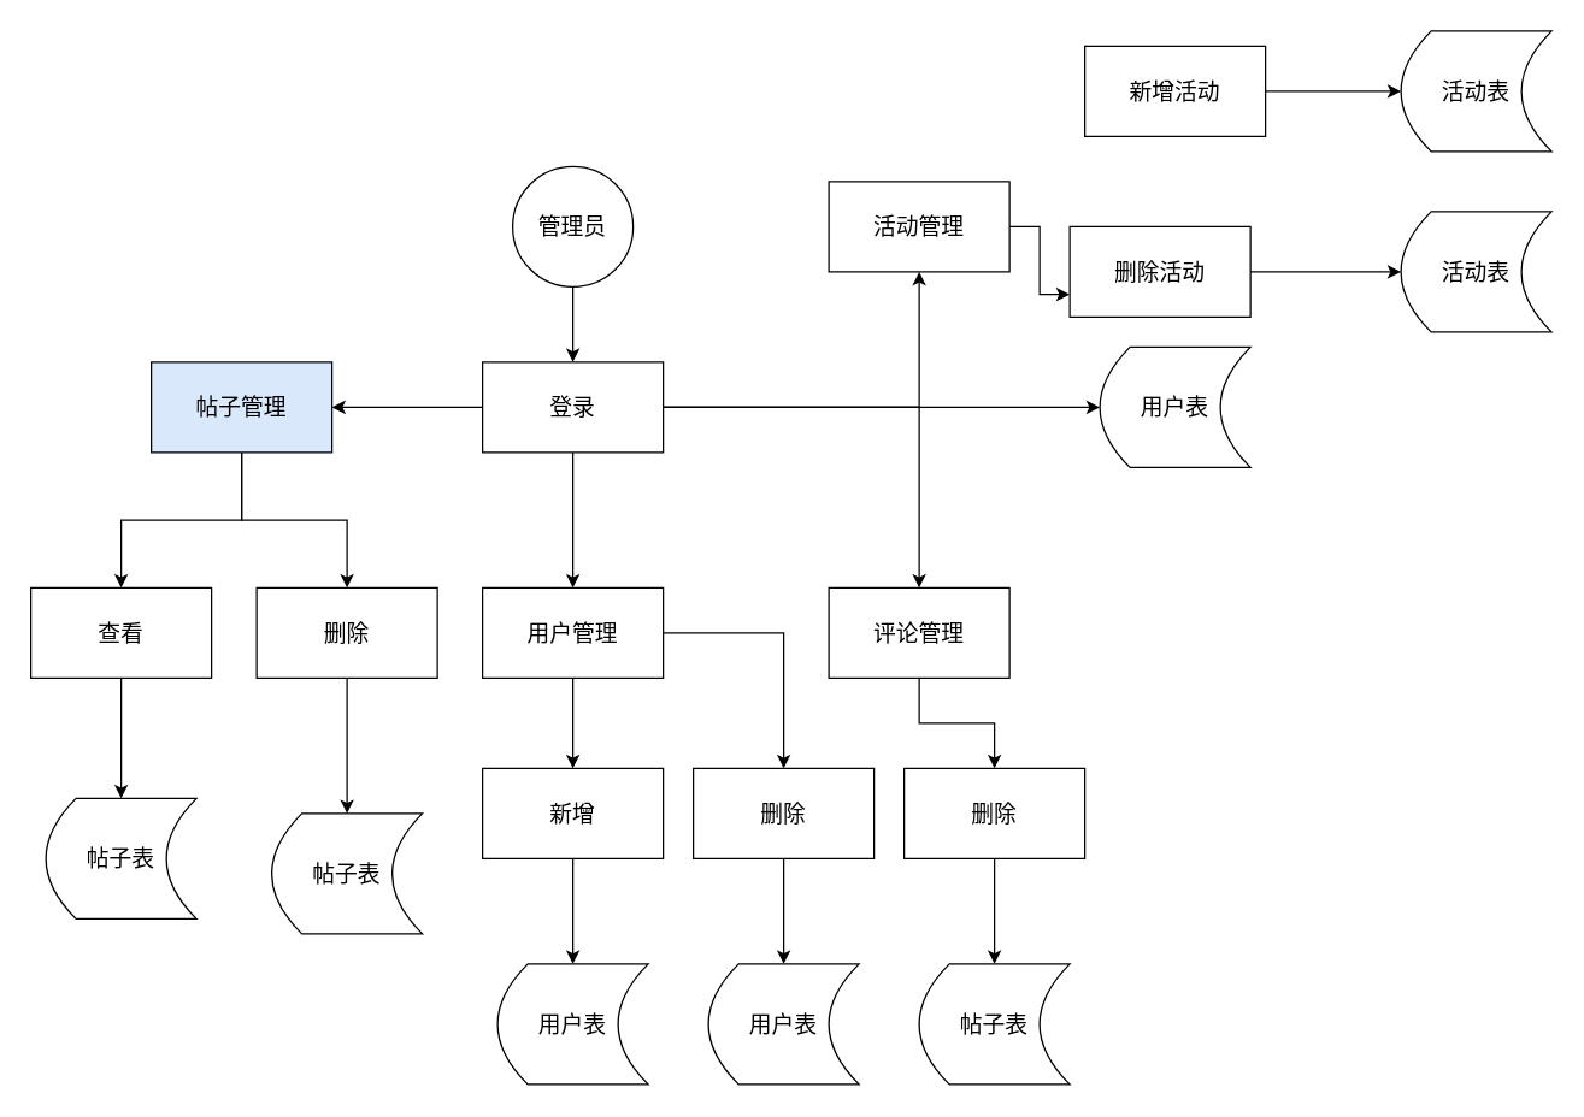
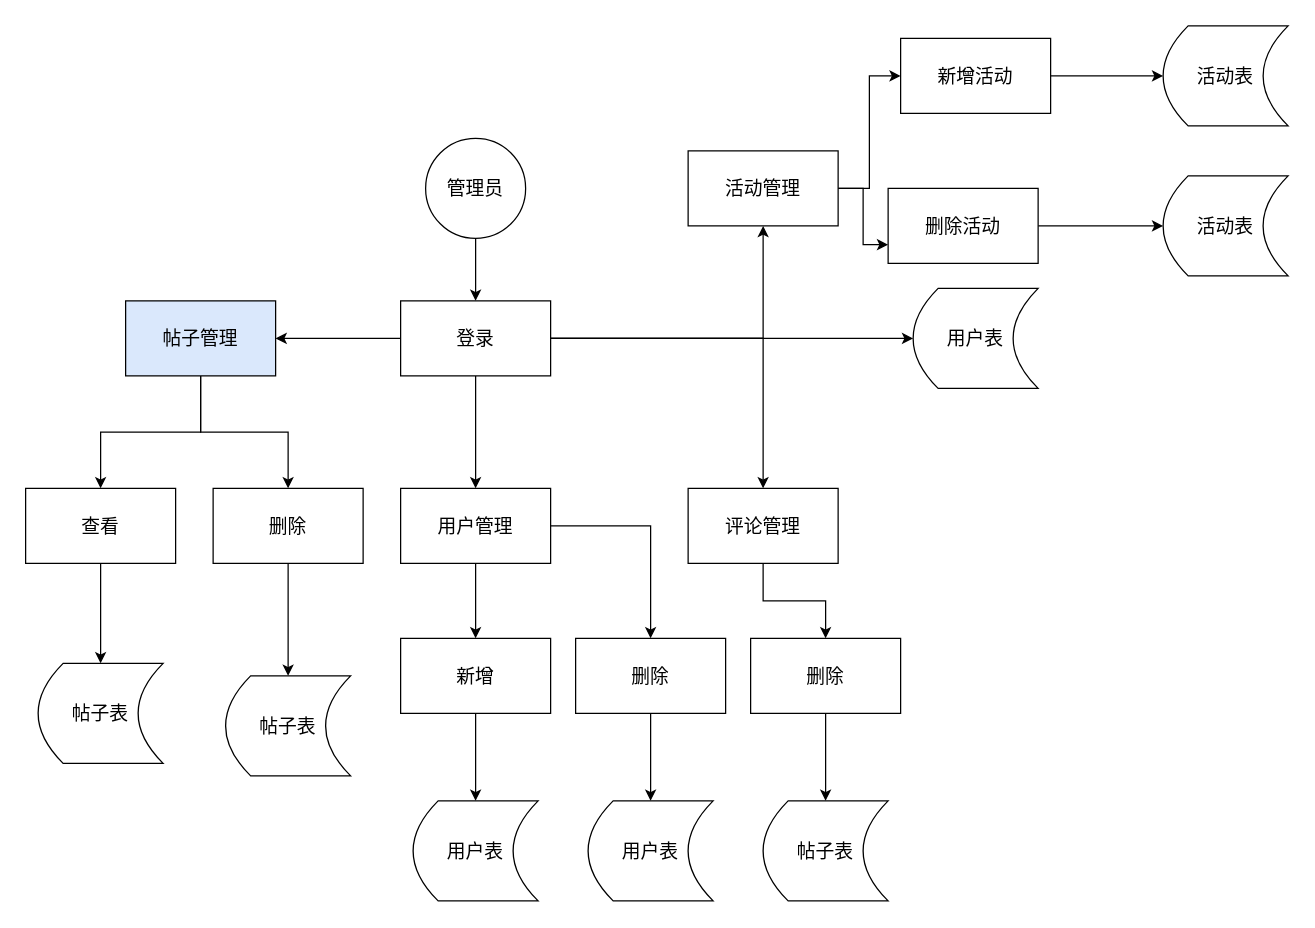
  <mxCell id="0" />
  <mxCell id="1" parent="0" />
  <mxCell id="2" style="edgeStyle=orthogonalEdgeStyle;rounded=0;orthogonalLoop=1;jettySize=auto;html=1;exitX=0.5;exitY=1;exitDx=0;exitDy=0;fontSize=15;" edge="1" parent="1" source="3" target="9"><mxGeometry relative="1" as="geometry" /></mxCell>
  <mxCell id="3" value="管理员" style="ellipse;whiteSpace=wrap;html=1;aspect=fixed;fontSize=15;" vertex="1" parent="1"><mxGeometry x="340" y="110" width="80" height="80" as="geometry" /></mxCell>
  <mxCell id="4" style="edgeStyle=orthogonalEdgeStyle;rounded=0;orthogonalLoop=1;jettySize=auto;html=1;exitX=0.5;exitY=1;exitDx=0;exitDy=0;fontSize=15;" edge="1" parent="1" source="9" target="13"><mxGeometry relative="1" as="geometry"><mxPoint x="380" y="350" as="targetPoint" /></mxGeometry></mxCell>
  <mxCell id="5" style="edgeStyle=orthogonalEdgeStyle;rounded=0;orthogonalLoop=1;jettySize=auto;html=1;exitX=1;exitY=0.5;exitDx=0;exitDy=0;fontSize=15;" edge="1" parent="1" source="9" target="10"><mxGeometry relative="1" as="geometry" /></mxCell>
  <mxCell id="6" style="edgeStyle=orthogonalEdgeStyle;rounded=0;orthogonalLoop=1;jettySize=auto;html=1;exitX=0;exitY=0.5;exitDx=0;exitDy=0;entryX=1;entryY=0.5;entryDx=0;entryDy=0;fontSize=15;" edge="1" parent="1" source="9" target="16"><mxGeometry relative="1" as="geometry"><mxPoint x="240" y="270" as="targetPoint" /></mxGeometry></mxCell>
  <mxCell id="7" style="edgeStyle=orthogonalEdgeStyle;rounded=0;orthogonalLoop=1;jettySize=auto;html=1;exitX=1;exitY=0.5;exitDx=0;exitDy=0;entryX=0.5;entryY=0;entryDx=0;entryDy=0;fontSize=15;" edge="1" parent="1" source="9" target="18"><mxGeometry relative="1" as="geometry"><mxPoint x="540" y="390" as="targetPoint" /><Array as="points"><mxPoint x="610" y="270" /></Array></mxGeometry></mxCell>
  <mxCell id="8" style="edgeStyle=orthogonalEdgeStyle;rounded=0;orthogonalLoop=1;jettySize=auto;html=1;exitX=1;exitY=0.5;exitDx=0;exitDy=0;entryX=0.5;entryY=1;entryDx=0;entryDy=0;fontSize=15;" edge="1" parent="1" source="9" target="36"><mxGeometry relative="1" as="geometry" /></mxCell>
  <mxCell id="9" value="登录" style="rounded=0;whiteSpace=wrap;html=1;fontSize=15;" vertex="1" parent="1"><mxGeometry x="320" y="240" width="120" height="60" as="geometry" /></mxCell>
  <mxCell id="10" value="用户表" style="shape=dataStorage;whiteSpace=wrap;html=1;fixedSize=1;fontSize=15;" vertex="1" parent="1"><mxGeometry x="730" y="230" width="100" height="80" as="geometry" /></mxCell>
  <mxCell id="11" style="edgeStyle=orthogonalEdgeStyle;rounded=0;orthogonalLoop=1;jettySize=auto;html=1;exitX=0.5;exitY=1;exitDx=0;exitDy=0;entryX=0.5;entryY=0;entryDx=0;entryDy=0;fontSize=15;" edge="1" parent="1" source="13" target="26"><mxGeometry relative="1" as="geometry" /></mxCell>
  <mxCell id="12" style="edgeStyle=orthogonalEdgeStyle;rounded=0;orthogonalLoop=1;jettySize=auto;html=1;exitX=1;exitY=0.5;exitDx=0;exitDy=0;entryX=0.5;entryY=0;entryDx=0;entryDy=0;fontSize=15;" edge="1" parent="1" source="13" target="28"><mxGeometry relative="1" as="geometry" /></mxCell>
  <mxCell id="13" value="用户管理" style="rounded=0;whiteSpace=wrap;html=1;fontSize=15;" vertex="1" parent="1"><mxGeometry x="320" y="390" width="120" height="60" as="geometry" /></mxCell>
  <mxCell id="14" style="edgeStyle=orthogonalEdgeStyle;rounded=0;orthogonalLoop=1;jettySize=auto;html=1;exitX=0.5;exitY=1;exitDx=0;exitDy=0;entryX=0.5;entryY=0;entryDx=0;entryDy=0;fontSize=15;" edge="1" parent="1" source="16" target="20"><mxGeometry relative="1" as="geometry"><mxPoint x="180" y="370" as="targetPoint" /></mxGeometry></mxCell>
  <mxCell id="15" style="edgeStyle=orthogonalEdgeStyle;rounded=0;orthogonalLoop=1;jettySize=auto;html=1;exitX=0.5;exitY=1;exitDx=0;exitDy=0;entryX=0.5;entryY=0;entryDx=0;entryDy=0;fontSize=15;" edge="1" parent="1" source="16" target="22"><mxGeometry relative="1" as="geometry" /></mxCell>
  <mxCell id="16" value="帖子管理" style="rounded=0;whiteSpace=wrap;html=1;fontSize=15;fillColor=#dae8fc;" vertex="1" parent="1"><mxGeometry x="100" y="240" width="120" height="60" as="geometry" /></mxCell>
  <mxCell id="17" style="edgeStyle=orthogonalEdgeStyle;rounded=0;orthogonalLoop=1;jettySize=auto;html=1;exitX=0.5;exitY=1;exitDx=0;exitDy=0;entryX=0.5;entryY=0;entryDx=0;entryDy=0;fontSize=15;" edge="1" parent="1" source="18" target="32"><mxGeometry relative="1" as="geometry"><mxPoint x="660" y="500" as="targetPoint" /></mxGeometry></mxCell>
  <mxCell id="18" value="评论管理" style="rounded=0;whiteSpace=wrap;html=1;fontSize=15;" vertex="1" parent="1"><mxGeometry x="550" y="390" width="120" height="60" as="geometry" /></mxCell>
  <mxCell id="19" style="edgeStyle=orthogonalEdgeStyle;rounded=0;orthogonalLoop=1;jettySize=auto;html=1;exitX=0.5;exitY=1;exitDx=0;exitDy=0;fontSize=15;" edge="1" parent="1" source="20" target="23"><mxGeometry relative="1" as="geometry" /></mxCell>
  <mxCell id="20" value="查看" style="rounded=0;whiteSpace=wrap;html=1;fontSize=15;" vertex="1" parent="1"><mxGeometry x="20" y="390" width="120" height="60" as="geometry" /></mxCell>
  <mxCell id="21" style="edgeStyle=orthogonalEdgeStyle;rounded=0;orthogonalLoop=1;jettySize=auto;html=1;exitX=0.5;exitY=1;exitDx=0;exitDy=0;fontSize=15;" edge="1" parent="1" source="22" target="24"><mxGeometry relative="1" as="geometry" /></mxCell>
  <mxCell id="22" value="删除" style="rounded=0;whiteSpace=wrap;html=1;fontSize=15;" vertex="1" parent="1"><mxGeometry x="170" y="390" width="120" height="60" as="geometry" /></mxCell>
  <mxCell id="23" value="帖子表" style="shape=dataStorage;whiteSpace=wrap;html=1;fixedSize=1;fontSize=15;" vertex="1" parent="1"><mxGeometry x="30" y="530" width="100" height="80" as="geometry" /></mxCell>
  <mxCell id="24" value="帖子表" style="shape=dataStorage;whiteSpace=wrap;html=1;fixedSize=1;fontSize=15;" vertex="1" parent="1"><mxGeometry x="180" y="540" width="100" height="80" as="geometry" /></mxCell>
  <mxCell id="25" style="edgeStyle=orthogonalEdgeStyle;rounded=0;orthogonalLoop=1;jettySize=auto;html=1;exitX=0.5;exitY=1;exitDx=0;exitDy=0;fontSize=15;" edge="1" parent="1" source="26" target="29"><mxGeometry relative="1" as="geometry" /></mxCell>
  <mxCell id="26" value="新增" style="rounded=0;whiteSpace=wrap;html=1;fontSize=15;" vertex="1" parent="1"><mxGeometry x="320" y="510" width="120" height="60" as="geometry" /></mxCell>
  <mxCell id="27" style="edgeStyle=orthogonalEdgeStyle;rounded=0;orthogonalLoop=1;jettySize=auto;html=1;exitX=0.5;exitY=1;exitDx=0;exitDy=0;fontSize=15;" edge="1" parent="1" source="28" target="30"><mxGeometry relative="1" as="geometry" /></mxCell>
  <mxCell id="28" value="删除" style="rounded=0;whiteSpace=wrap;html=1;fontSize=15;" vertex="1" parent="1"><mxGeometry x="460" y="510" width="120" height="60" as="geometry" /></mxCell>
  <mxCell id="29" value="用户表" style="shape=dataStorage;whiteSpace=wrap;html=1;fixedSize=1;fontSize=15;" vertex="1" parent="1"><mxGeometry x="330" y="640" width="100" height="80" as="geometry" /></mxCell>
  <mxCell id="30" value="用户表" style="shape=dataStorage;whiteSpace=wrap;html=1;fixedSize=1;fontSize=15;" vertex="1" parent="1"><mxGeometry x="470" y="640" width="100" height="80" as="geometry" /></mxCell>
  <mxCell id="31" style="edgeStyle=orthogonalEdgeStyle;rounded=0;orthogonalLoop=1;jettySize=auto;html=1;exitX=0.5;exitY=1;exitDx=0;exitDy=0;entryX=0.5;entryY=0;entryDx=0;entryDy=0;fontSize=15;" edge="1" parent="1" source="32" target="33"><mxGeometry relative="1" as="geometry"><mxPoint x="660" y="640" as="targetPoint" /></mxGeometry></mxCell>
  <mxCell id="32" value="删除" style="rounded=0;whiteSpace=wrap;html=1;fontSize=15;" vertex="1" parent="1"><mxGeometry x="600" y="510" width="120" height="60" as="geometry" /></mxCell>
  <mxCell id="33" value="帖子表" style="shape=dataStorage;whiteSpace=wrap;html=1;fixedSize=1;fontSize=15;" vertex="1" parent="1"><mxGeometry x="610" y="640" width="100" height="80" as="geometry" /></mxCell>
+ <mxCell id="34" style="edgeStyle=orthogonalEdgeStyle;rounded=0;orthogonalLoop=1;jettySize=auto;html=1;exitX=1;exitY=0.5;exitDx=0;exitDy=0;entryX=0;entryY=0.5;entryDx=0;entryDy=0;fontSize=15;" edge="1" parent="1" source="36" target="40"><mxGeometry relative="1" as="geometry" /></mxCell>
  <mxCell id="35" style="edgeStyle=orthogonalEdgeStyle;rounded=0;orthogonalLoop=1;jettySize=auto;html=1;exitX=1;exitY=0.5;exitDx=0;exitDy=0;entryX=0;entryY=0.75;entryDx=0;entryDy=0;fontSize=15;" edge="1" parent="1" source="36" target="38"><mxGeometry relative="1" as="geometry" /></mxCell>
  <mxCell id="36" value="活动管理" style="rounded=0;whiteSpace=wrap;html=1;fontSize=15;" vertex="1" parent="1"><mxGeometry x="550" y="120" width="120" height="60" as="geometry" /></mxCell>
  <mxCell id="37" style="edgeStyle=orthogonalEdgeStyle;rounded=0;orthogonalLoop=1;jettySize=auto;html=1;exitX=1;exitY=0.5;exitDx=0;exitDy=0;entryX=0;entryY=0.5;entryDx=0;entryDy=0;fontSize=15;" edge="1" parent="1" source="38" target="42"><mxGeometry relative="1" as="geometry" /></mxCell>
  <mxCell id="38" value="删除活动" style="rounded=0;whiteSpace=wrap;html=1;fontSize=15;" vertex="1" parent="1"><mxGeometry x="710" y="150" width="120" height="60" as="geometry" /></mxCell>
  <mxCell id="39" style="edgeStyle=orthogonalEdgeStyle;rounded=0;orthogonalLoop=1;jettySize=auto;html=1;exitX=1;exitY=0.5;exitDx=0;exitDy=0;entryX=0;entryY=0.5;entryDx=0;entryDy=0;fontSize=15;" edge="1" parent="1" source="40" target="41"><mxGeometry relative="1" as="geometry" /></mxCell>
  <mxCell id="40" value="新增活动" style="rounded=0;whiteSpace=wrap;html=1;fontSize=15;" vertex="1" parent="1"><mxGeometry x="720" width="120" height="60" as="geometry" y="30" /></mxCell>
  <mxCell id="41" value="活动表" style="shape=dataStorage;whiteSpace=wrap;html=1;fixedSize=1;fontSize=15;" vertex="1" parent="1"><mxGeometry x="930" y="20" width="100" height="80" as="geometry" /></mxCell>
  <mxCell id="42" value="活动表" style="shape=dataStorage;whiteSpace=wrap;html=1;fixedSize=1;fontSize=15;" vertex="1" parent="1"><mxGeometry x="930" y="140" width="100" height="80" as="geometry" /></mxCell>
